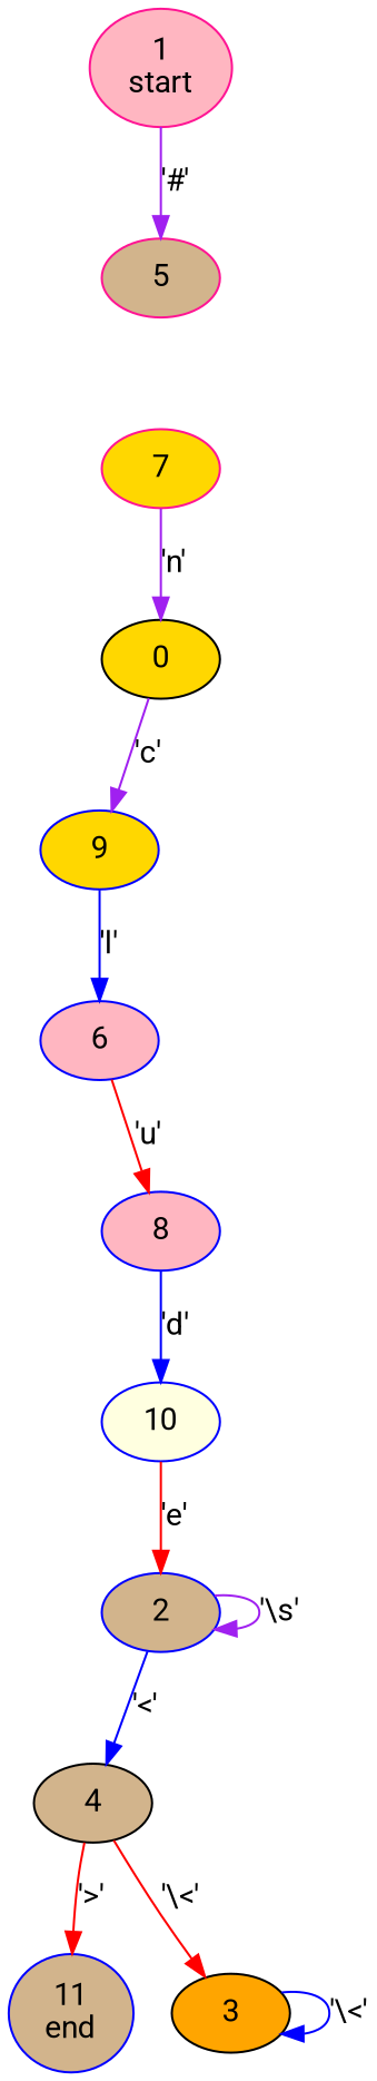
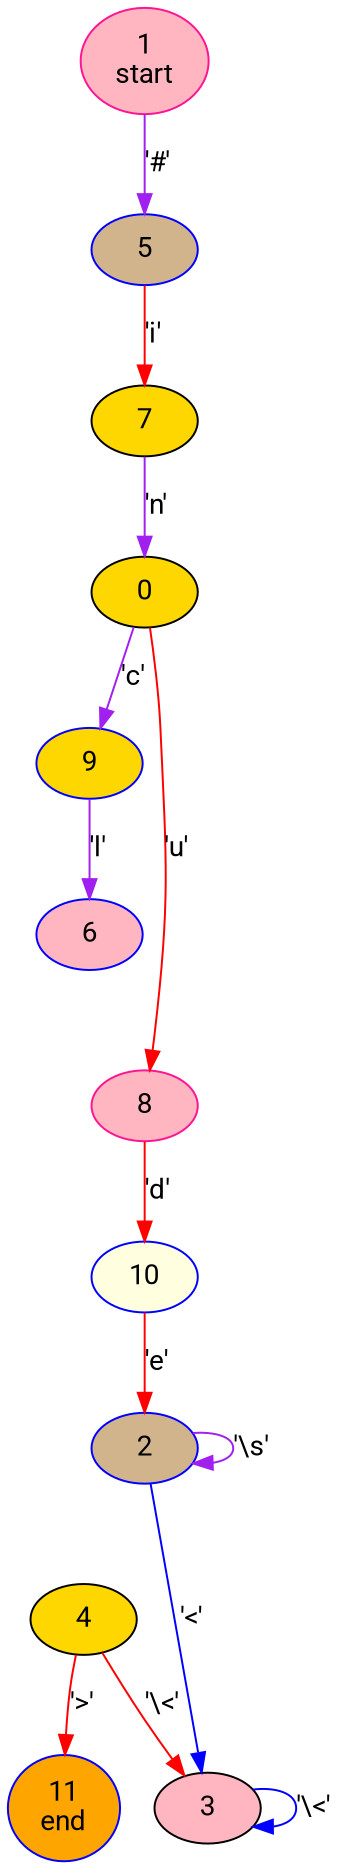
  digraph {
    fontname=Roboto
    node [color=blue fillcolor=gold fontname=Roboto style=filled]
    edge [color=purple fontname=Roboto]
    n1 [color=black label=0]
    n2 [label=9]
    n3 [fillcolor=lightpink label=6]
    n4 [color=deeppink fillcolor=lightpink label="1\nstart"]
-   n5 [color=deeppink fillcolor=tan label=5]
-   n6 [color=deeppink label=7]
+   n5 [fillcolor=tan label=5]
+   n6 [color=black label=7]
    n7 [fillcolor=tan label=2]
-   n8 [color=black fillcolor=tan label=4]
-   n9 [color=black fillcolor=orange label=3]
-   n10 [fillcolor=tan label="11\nend"]
-   n11 [fillcolor=lightpink label=8]
+   n8 [color=black label=4]
+   n9 [color=black fillcolor=lightpink label=3]
+   n10 [fillcolor=orange label="11\nend"]
+   n11 [color=deeppink fillcolor=lightpink label=8]
    n12 [fillcolor=lightyellow label=10]
    n1 -> n2 [label="'c'"]
-   n2 -> n3 [color=blue label="'l'"]
-   n3 -> n11 [color=red label="'u'"]
+   n2 -> n3 [label="'l'"]
+   n1 -> n11 [color=red label="'u'"]
    n4 -> n5 [label="'#'"]
+   n5 -> n6 [color=red label="'i'"]
    n6 -> n1 [label="'n'"]
    n7 -> n7 [label="'\\s'"]
-   n7 -> n8 [color=blue label="'<'"]
+   n7 -> n9 [color=blue label="'<'"]
    n8 -> n9 [color=red label="'\\<'"]
    n8 -> n10 [color=red label="'>'"]
    n9 -> n9 [color=blue label="'\\<'"]
-   n11 -> n12 [color=blue label="'d'"]
+   n11 -> n12 [color=red label="'d'"]
    n12 -> n7 [color=red label="'e'"]
  }
